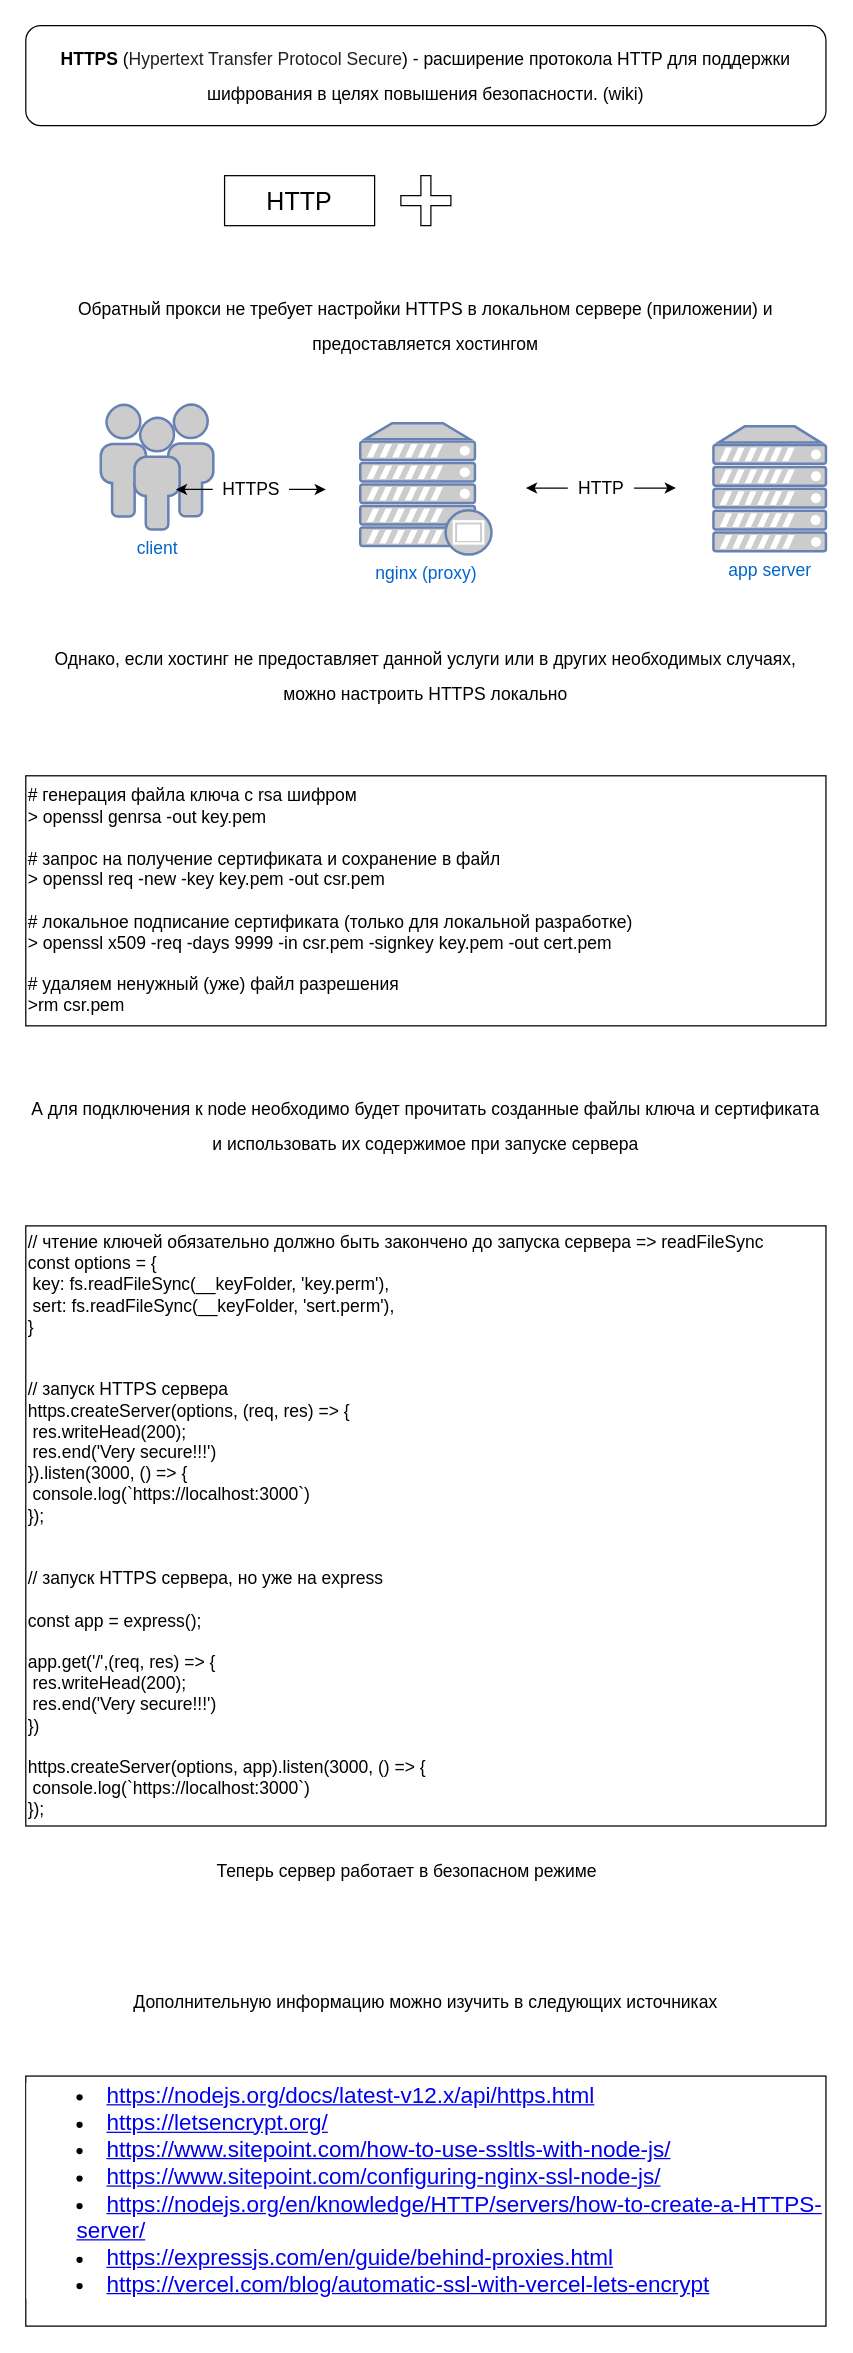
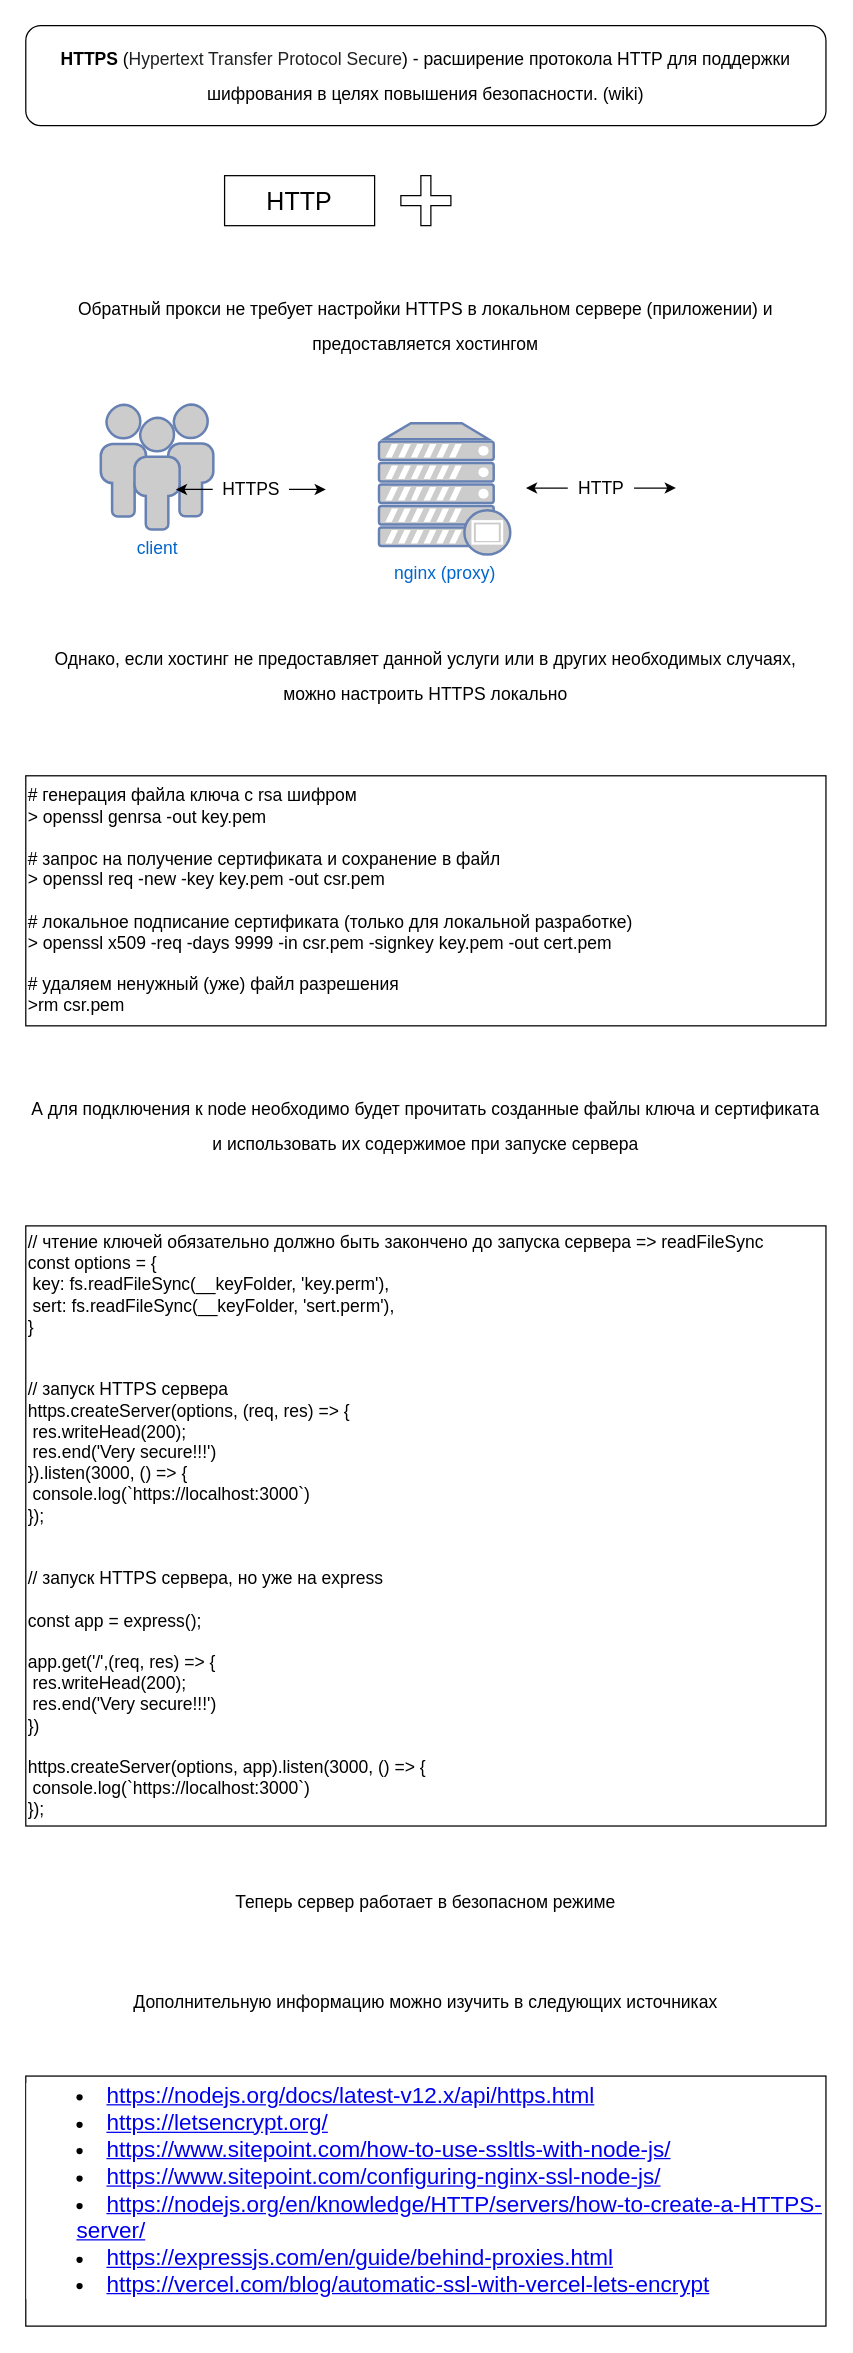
  <mxCell id="0" />
  <mxCell id="1" parent="0" />
  <mxCell id="2" value="&lt;h4 style=&quot;font-size: 14px ; line-height: 2&quot;&gt;HTTPS&lt;span style=&quot;font-weight: normal&quot;&gt; (&lt;span style=&quot;color: rgb(32 , 33 , 34) ; font-family: sans-serif ; background-color: rgb(255 , 255 , 255)&quot;&gt;Hypertext Transfer Protocol Secure&lt;/span&gt;) -&amp;nbsp;расширение протокола HTTP для поддержки шифрования в целях повышения безопасности. (wiki)&lt;/span&gt;&lt;/h4&gt;" style="rounded=1;whiteSpace=wrap;html=1;" vertex="1" parent="1"><mxGeometry x="20" y="20" width="640" height="80" as="geometry" /></mxCell>
  <mxCell id="3" value="&lt;span style=&quot;font-size: 20px&quot;&gt;HTTP&lt;/span&gt;" style="rounded=0;whiteSpace=wrap;html=1;" vertex="1" parent="1"><mxGeometry x="179" y="140" width="120" height="40" as="geometry" /></mxCell>
  <mxCell id="4" value="" style="shape=cross;whiteSpace=wrap;html=1;" vertex="1" parent="1"><mxGeometry x="320" y="140" width="40" height="40" as="geometry" /></mxCell>
  <mxCell id="5" value="&lt;div&gt;# генерация файла ключа с rsa шифром&lt;/div&gt;&lt;div&gt;&amp;gt; openssl genrsa -out key.pem&lt;/div&gt;&lt;div&gt;&lt;br&gt;&lt;/div&gt;&lt;div&gt;# запрос на получение сертификата и сохранение в файл&amp;nbsp;&lt;/div&gt;&lt;div&gt;&amp;gt; openssl req -new -key key.pem -out csr.pem&lt;/div&gt;&lt;div&gt;&lt;br&gt;&lt;/div&gt;&lt;div&gt;# локальное подписание сертификата (только для локальной разработке)&lt;/div&gt;&lt;div&gt;&amp;gt; openssl x509 -req -days 9999 -in csr.pem -signkey&amp;nbsp;&lt;span&gt;key.pem -out cert.pem&lt;/span&gt;&lt;/div&gt;&lt;div&gt;&lt;br&gt;&lt;/div&gt;&lt;div&gt;# удаляем ненужный (уже) файл разрешения&lt;/div&gt;&lt;div&gt;&amp;gt;rm csr.pem&amp;nbsp;&lt;/div&gt;" style="whiteSpace=wrap;html=1;fontSize=14;align=left;" vertex="1" parent="1"><mxGeometry x="20" y="620" width="640" height="200" as="geometry" /></mxCell>
  <mxCell id="6" value="&lt;ul style=&quot;box-sizing: border-box ; margin-top: 0px ; margin-bottom: 1rem ; font-family: &amp;#34;graphik lc tt&amp;#34; , sans-serif ; font-size: 18px ; text-align: left ; background-color: rgb(255 , 255 , 255) ; list-style-position: inside&quot;&gt;&lt;li style=&quot;box-sizing: border-box&quot;&gt;&lt;a href=&quot;https://nodejs.org/docs/latest-v12.x/api/https.html&quot; target=&quot;_blank&quot; style=&quot;box-sizing: border-box&quot;&gt;https://nodejs.org/docs/latest-v12.x/api/https.html&lt;/a&gt;&lt;/li&gt;&lt;li style=&quot;box-sizing: border-box&quot;&gt;&lt;a href=&quot;https://letsencrypt.org/&quot; target=&quot;_blank&quot; style=&quot;box-sizing: border-box&quot;&gt;https://letsencrypt.org/&lt;/a&gt;&lt;/li&gt;&lt;li style=&quot;box-sizing: border-box&quot;&gt;&lt;a href=&quot;https://www.sitepoint.com/how-to-use-ssltls-with-node-js/&quot; target=&quot;_blank&quot; style=&quot;box-sizing: border-box&quot;&gt;https://www.sitepoint.com/how-to-use-ssltls-with-node-js/&lt;/a&gt;&lt;/li&gt;&lt;li style=&quot;box-sizing: border-box&quot;&gt;&lt;a href=&quot;https://www.sitepoint.com/configuring-nginx-ssl-node-js/&quot; target=&quot;_blank&quot; style=&quot;box-sizing: border-box&quot;&gt;https://www.sitepoint.com/configuring-nginx-ssl-node-js/&lt;/a&gt;&lt;/li&gt;&lt;li style=&quot;box-sizing: border-box&quot;&gt;&lt;a href=&quot;https://nodejs.org/en/knowledge/HTTP/servers/how-to-create-a-HTTPS-server/&quot; target=&quot;_blank&quot; style=&quot;box-sizing: border-box&quot;&gt;https://nodejs.org/en/knowledge/HTTP/servers/how-to-create-a-HTTPS-server/&lt;/a&gt;&lt;/li&gt;&lt;li style=&quot;box-sizing: border-box&quot;&gt;&lt;a href=&quot;https://expressjs.com/en/guide/behind-proxies.html&quot; target=&quot;_blank&quot; style=&quot;box-sizing: border-box&quot;&gt;https://expressjs.com/en/guide/behind-proxies.html&lt;/a&gt;&lt;/li&gt;&lt;li style=&quot;box-sizing: border-box&quot;&gt;&lt;a href=&quot;https://vercel.com/blog/automatic-ssl-with-vercel-lets-encrypt&quot; target=&quot;_blank&quot; style=&quot;box-sizing: border-box&quot;&gt;https://vercel.com/blog/automatic-ssl-with-vercel-lets-encrypt&lt;/a&gt;&amp;nbsp;&lt;/li&gt;&lt;/ul&gt;" style="rounded=0;whiteSpace=wrap;html=1;fontSize=14;" vertex="1" parent="1"><mxGeometry x="20" y="1660" width="640" height="200" as="geometry" /></mxCell>
  <mxCell id="7" value="// чтение ключей обязательно должно быть закончено до запуска сервера =&amp;gt; readFileSync&lt;br&gt;const options = {&lt;br&gt;&lt;span&gt; &lt;/span&gt;&lt;span&gt; &lt;/span&gt;&lt;span style=&quot;white-space: pre&quot;&gt; &lt;/span&gt;key: fs.readFileSync(__keyFolder, 'key.perm'),&lt;br&gt;&lt;div&gt;&lt;span&gt;&lt;span&gt; &lt;/span&gt;&lt;span&gt; &lt;/span&gt;&lt;span style=&quot;white-space: pre&quot;&gt; &lt;/span&gt;sert: fs.readFileSync(__keyFolder, 'sert.perm'),&lt;/span&gt;&lt;/div&gt;}&lt;br&gt;&lt;br&gt;&lt;br&gt;// запуск HTTPS сервера&lt;br&gt;https.createServer(options, (req, res) =&amp;gt; {&lt;br&gt;&lt;span&gt; &lt;/span&gt;&lt;span&gt; &lt;/span&gt;&lt;span style=&quot;white-space: pre&quot;&gt; &lt;/span&gt;res.writeHead(200);&lt;br&gt;&lt;span&gt; &lt;/span&gt;&lt;span&gt; &lt;/span&gt;&lt;span style=&quot;white-space: pre&quot;&gt; &lt;/span&gt;res.end('Very secure!!!')&lt;br&gt;}).listen(3000, () =&amp;gt; {&lt;br&gt;&lt;span style=&quot;white-space: pre&quot;&gt; &lt;/span&gt;console.log(`https://localhost:3000`)&lt;br&gt;});&lt;br&gt;&lt;br&gt;&lt;br&gt;// запуск HTTPS сервера, но уже на express&lt;br&gt;&lt;br&gt;const app = express();&lt;br&gt;&lt;br&gt;app.get('/',(req, res) =&amp;gt; {&lt;br&gt;&lt;span style=&quot;white-space: pre&quot;&gt; &lt;/span&gt;res.writeHead(200);&lt;br&gt;&lt;span style=&quot;white-space: pre&quot;&gt; &lt;/span&gt;res.end('Very secure!!!')&lt;br&gt;})&lt;br&gt;&lt;br&gt;https.createServer(options, app).listen(3000, () =&amp;gt; {&lt;br&gt;&lt;span&gt; &lt;/span&gt;&lt;span style=&quot;white-space: pre&quot;&gt; &lt;/span&gt;console.log(`https://localhost:3000`)&lt;br&gt;});&lt;br&gt;" style="rounded=0;whiteSpace=wrap;html=1;fontSize=14;align=left;" vertex="1" parent="1"><mxGeometry x="20" y="980" width="640" height="480" as="geometry" /></mxCell>
  <mxCell id="8" value="client" style="fontColor=#0066CC;verticalAlign=top;verticalLabelPosition=bottom;labelPosition=center;align=center;html=1;outlineConnect=0;fillColor=#CCCCCC;strokeColor=#6881B3;gradientColor=none;gradientDirection=north;strokeWidth=2;shape=mxgraph.networks.users;fontSize=14;" vertex="1" parent="1"><mxGeometry x="80" y="323" width="90" height="100" as="geometry" /></mxCell>
- <mxCell id="9" value="app server" style="fontColor=#0066CC;verticalAlign=top;verticalLabelPosition=bottom;labelPosition=center;align=center;html=1;outlineConnect=0;fillColor=#CCCCCC;strokeColor=#6881B3;gradientColor=none;gradientDirection=north;strokeWidth=2;shape=mxgraph.networks.server;fontSize=14;" vertex="1" parent="1"><mxGeometry x="570" y="340.5" width="90" height="100" as="geometry" /></mxCell>
- <mxCell id="10" value="nginx (proxy)" style="fontColor=#0066CC;verticalAlign=top;verticalLabelPosition=bottom;labelPosition=center;align=center;html=1;outlineConnect=0;fillColor=#CCCCCC;strokeColor=#6881B3;gradientColor=none;gradientDirection=north;strokeWidth=2;shape=mxgraph.networks.proxy_server;fontSize=14;" vertex="1" parent="1"><mxGeometry x="287.5" y="338" width="105" height="105" as="geometry" /></mxCell>
+ <mxCell id="10" value="nginx (proxy)" style="fontColor=#0066CC;verticalAlign=top;verticalLabelPosition=bottom;labelPosition=center;align=center;html=1;outlineConnect=0;fillColor=#CCCCCC;strokeColor=#6881B3;gradientColor=none;gradientDirection=north;strokeWidth=2;shape=mxgraph.networks.proxy_server;fontSize=14;" vertex="1" parent="1"><mxGeometry x="302.5" y="338" width="105" height="105" as="geometry" /></mxCell>
  <mxCell id="11" value="&amp;nbsp; HTTPS&amp;nbsp;&amp;nbsp;" style="endArrow=classic;startArrow=classic;html=1;rounded=0;fontSize=14;" edge="1" parent="1"><mxGeometry width="50" height="50" relative="1" as="geometry"><mxPoint x="140" y="391" as="sourcePoint" /><mxPoint x="260" y="391" as="targetPoint" /></mxGeometry></mxCell>
  <mxCell id="12" value="&amp;nbsp; HTTP&amp;nbsp;&amp;nbsp;" style="endArrow=classic;startArrow=classic;html=1;rounded=0;fontSize=14;" edge="1" parent="1"><mxGeometry width="50" height="50" relative="1" as="geometry"><mxPoint x="420" y="389.83" as="sourcePoint" /><mxPoint x="540" y="389.83" as="targetPoint" /></mxGeometry></mxCell>
  <mxCell id="13" value="&lt;p style=&quot;line-height: 2&quot;&gt;Обратный прокси не требует настройки HTTPS в локальном сервере (приложении) и предоставляется хостингом&lt;/p&gt;" style="text;html=1;strokeColor=none;fillColor=none;align=center;verticalAlign=middle;whiteSpace=wrap;rounded=0;fontSize=14;" vertex="1" parent="1"><mxGeometry x="20" y="220" width="640" height="80" as="geometry" /></mxCell>
  <mxCell id="14" value="&lt;p style=&quot;line-height: 2&quot;&gt;Однако, если хостинг не предоставляет данной услуги или в других необходимых случаях, можно настроить HTTPS локально&lt;/p&gt;" style="text;html=1;strokeColor=none;fillColor=none;align=center;verticalAlign=middle;whiteSpace=wrap;rounded=0;fontSize=14;" vertex="1" parent="1"><mxGeometry x="20" y="500" width="640" height="80" as="geometry" /></mxCell>
  <mxCell id="15" value="&lt;p style=&quot;line-height: 2&quot;&gt;А для подключения к node необходимо будет прочитать созданные файлы ключа и сертификата и использовать их содержимое при запуске сервера&lt;/p&gt;" style="text;html=1;strokeColor=none;fillColor=none;align=center;verticalAlign=middle;whiteSpace=wrap;rounded=0;fontSize=14;" vertex="1" parent="1"><mxGeometry x="20" y="860" width="640" height="80" as="geometry" /></mxCell>
- <mxCell id="16" value="&lt;p style=&quot;line-height: 2&quot;&gt;Теперь сервер работает в безопасном режиме&lt;/p&gt;" style="text;html=1;strokeColor=none;fillColor=none;align=center;verticalAlign=middle;whiteSpace=wrap;rounded=0;fontSize=14;" vertex="1" parent="1"><mxGeometry x="5" y="1475" width="640" height="40" as="geometry" /></mxCell>
+ <mxCell id="16" value="&lt;p style=&quot;line-height: 2&quot;&gt;Теперь сервер работает в безопасном режиме&lt;/p&gt;" style="text;html=1;strokeColor=none;fillColor=none;align=center;verticalAlign=middle;whiteSpace=wrap;rounded=0;fontSize=14;" vertex="1" parent="1"><mxGeometry x="20" y="1500" width="640" height="40" as="geometry" /></mxCell>
  <mxCell id="17" value="&lt;p style=&quot;line-height: 2&quot;&gt;Дополнительную информацию можно изучить в следующих источниках&lt;/p&gt;" style="text;html=1;strokeColor=none;fillColor=none;align=center;verticalAlign=middle;whiteSpace=wrap;rounded=0;fontSize=14;" vertex="1" parent="1"><mxGeometry x="20" y="1580" width="640" height="40" as="geometry" /></mxCell>
